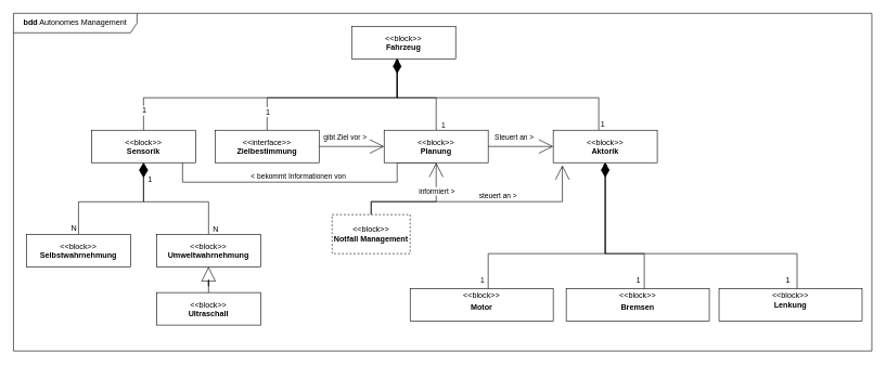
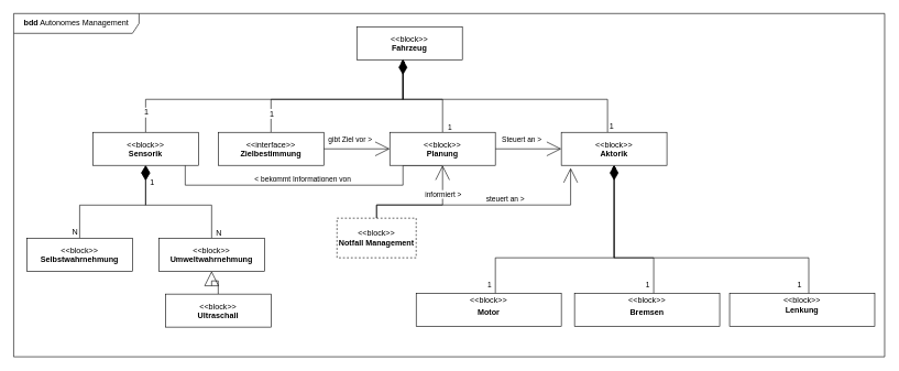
  <mxCell id="0" />
  <mxCell id="1" parent="0" />
  <mxCell id="2" value="&lt;p&gt;&amp;lt;&amp;lt;block&amp;gt;&amp;gt;&lt;br&gt;&lt;b&gt;Fahrzeug&lt;/b&gt;&lt;/p&gt;" style="shape=rect;html=1;overflow=fill;whiteSpace=wrap;align=center;" parent="1" vertex="1"><mxGeometry x="540" y="40" width="160" height="50" as="geometry" /></mxCell>
  <mxCell id="3" style="rounded=0;orthogonalLoop=1;jettySize=auto;html=1;endArrow=diamondThin;endFill=1;edgeStyle=orthogonalEdgeStyle;" parent="1" source="7" target="2" edge="1"><mxGeometry relative="1" as="geometry"><Array as="points"><mxPoint x="410" y="150" /><mxPoint x="610" y="150" /></Array></mxGeometry></mxCell>
  <mxCell id="4" value="1" style="edgeLabel;html=1;align=center;verticalAlign=middle;resizable=0;points=[];fontSize=12;" parent="3" vertex="1" connectable="0"><mxGeometry x="-0.728" y="-2" relative="1" as="geometry"><mxPoint x="-2" y="13" as="offset" /></mxGeometry></mxCell>
  <mxCell id="5" style="edgeStyle=none;rounded=0;orthogonalLoop=1;jettySize=auto;html=1;fontSize=12;endArrow=open;endFill=0;endSize=20;" parent="1" source="7" target="37" edge="1"><mxGeometry relative="1" as="geometry" /></mxCell>
  <mxCell id="6" value="gibt Ziel vor &amp;gt;" style="edgeLabel;html=1;align=center;verticalAlign=middle;resizable=0;points=[];" parent="5" vertex="1" connectable="0"><mxGeometry x="-0.372" y="1" relative="1" as="geometry"><mxPoint x="8" y="-14" as="offset" /></mxGeometry></mxCell>
  <mxCell id="7" value="&lt;p&gt;&amp;lt;&amp;lt;interface&amp;gt;&amp;gt;&lt;br&gt;&lt;b&gt;Zielbestimmung&lt;/b&gt;&lt;/p&gt;" style="shape=rect;html=1;overflow=fill;whiteSpace=wrap;align=center;" parent="1" vertex="1"><mxGeometry x="330" y="200" width="160" height="50" as="geometry" /></mxCell>
  <mxCell id="8" style="rounded=0;orthogonalLoop=1;jettySize=auto;html=1;endArrow=diamondThin;endFill=1;edgeStyle=orthogonalEdgeStyle;" parent="1" source="10" edge="1"><mxGeometry relative="1" as="geometry"><mxPoint x="610" y="90" as="targetPoint" /><Array as="points"><mxPoint x="920" y="150" /><mxPoint x="610" y="150" /><mxPoint x="610" y="90" /></Array></mxGeometry></mxCell>
  <mxCell id="9" value="1" style="edgeLabel;html=1;align=center;verticalAlign=middle;resizable=0;points=[];fontSize=12;" parent="8" vertex="1" connectable="0"><mxGeometry x="-0.592" y="-2" relative="1" as="geometry"><mxPoint x="41" y="42" as="offset" /></mxGeometry></mxCell>
  <mxCell id="10" value="&lt;p&gt;&amp;lt;&amp;lt;block&amp;gt;&amp;gt;&lt;br&gt;&lt;b&gt;Aktorik&lt;/b&gt;&lt;/p&gt;" style="shape=rect;html=1;overflow=fill;whiteSpace=wrap;align=center;" parent="1" vertex="1"><mxGeometry x="850" y="200" width="160" height="50" as="geometry" /></mxCell>
  <mxCell id="11" style="edgeStyle=orthogonalEdgeStyle;rounded=0;orthogonalLoop=1;jettySize=auto;html=1;endArrow=diamondThin;endFill=1;" parent="1" source="14" target="10" edge="1"><mxGeometry relative="1" as="geometry"><mxPoint x="653.75" y="460" as="sourcePoint" /><Array as="points"><mxPoint x="750" y="390" /><mxPoint x="930" y="390" /></Array></mxGeometry></mxCell>
  <mxCell id="12" value="1" style="edgeLabel;html=1;align=center;verticalAlign=middle;resizable=0;points=[];fontSize=12;" parent="11" vertex="1" connectable="0"><mxGeometry x="-0.368" y="1" relative="1" as="geometry"><mxPoint x="-31" y="61" as="offset" /></mxGeometry></mxCell>
  <mxCell id="13" value="1" style="edgeLabel;html=1;align=center;verticalAlign=middle;resizable=0;points=[];" vertex="1" connectable="0" parent="11"><mxGeometry x="-0.738" y="3" relative="1" as="geometry"><mxPoint x="-7" y="35" as="offset" /></mxGeometry></mxCell>
  <mxCell id="14" value="&lt;p style=&quot;margin:0px;margin-top:4px;text-align:center;&quot;&gt;&amp;lt;&amp;lt;block&amp;gt;&amp;gt;&lt;/p&gt;&lt;p style=&quot;margin:0px;margin-top:4px;text-align:center;&quot;&gt;&lt;b&gt;Motor&lt;/b&gt;&lt;/p&gt;" style="shape=rect;html=1;overflow=fill;verticalAlign=top;align=left;whiteSpace=wrap;fontSize=12;" parent="1" vertex="1"><mxGeometry x="630" y="444" width="220" height="50" as="geometry" /></mxCell>
  <mxCell id="15" style="edgeStyle=orthogonalEdgeStyle;rounded=0;orthogonalLoop=1;jettySize=auto;html=1;fontSize=12;endArrow=diamondThin;endFill=1;" parent="1" source="17" target="10" edge="1"><mxGeometry relative="1" as="geometry"><Array as="points"><mxPoint x="990" y="390" /><mxPoint x="930" y="390" /></Array></mxGeometry></mxCell>
  <mxCell id="16" value="1" style="edgeLabel;html=1;align=center;verticalAlign=middle;resizable=0;points=[];" parent="15" vertex="1" connectable="0"><mxGeometry x="-0.634" y="-1" relative="1" as="geometry"><mxPoint x="-11" y="32" as="offset" /></mxGeometry></mxCell>
  <mxCell id="17" value="&lt;p style=&quot;margin:0px;margin-top:4px;text-align:center;&quot;&gt;&amp;lt;&amp;lt;block&amp;gt;&amp;gt;&lt;/p&gt;&lt;p style=&quot;margin:0px;margin-top:4px;text-align:center;&quot;&gt;&lt;b&gt;Bremsen&lt;/b&gt;&lt;/p&gt;" style="shape=rect;html=1;overflow=fill;verticalAlign=top;align=left;whiteSpace=wrap;fontSize=12;" parent="1" vertex="1"><mxGeometry x="870" y="444" width="220" height="50" as="geometry" /></mxCell>
  <mxCell id="18" style="edgeStyle=orthogonalEdgeStyle;rounded=0;orthogonalLoop=1;jettySize=auto;html=1;fontSize=12;endArrow=diamondThin;endFill=1;endSize=20;" parent="1" source="20" edge="1"><mxGeometry relative="1" as="geometry"><mxPoint x="930" y="250" as="targetPoint" /><Array as="points"><mxPoint x="1225" y="390" /><mxPoint x="930" y="390" /></Array></mxGeometry></mxCell>
  <mxCell id="19" value="1" style="edgeLabel;html=1;align=center;verticalAlign=middle;resizable=0;points=[];fontSize=12;" parent="18" vertex="1" connectable="0"><mxGeometry x="-0.687" y="-2" relative="1" as="geometry"><mxPoint x="8" y="42" as="offset" /></mxGeometry></mxCell>
  <mxCell id="20" value="&lt;p style=&quot;margin:0px;margin-top:4px;text-align:center;&quot;&gt;&amp;lt;&amp;lt;block&amp;gt;&amp;gt;&lt;br&gt;&lt;b&gt;Lenkung&lt;/b&gt;&lt;/p&gt;" style="shape=rect;html=1;overflow=fill;verticalAlign=top;align=left;whiteSpace=wrap;fontSize=12;" parent="1" vertex="1"><mxGeometry x="1105" y="444" width="220" height="50" as="geometry" /></mxCell>
  <mxCell id="21" style="edgeStyle=orthogonalEdgeStyle;rounded=0;orthogonalLoop=1;jettySize=auto;html=1;fontSize=12;endArrow=diamondThin;endFill=1;" parent="1" source="25" target="2" edge="1"><mxGeometry relative="1" as="geometry"><Array as="points"><mxPoint x="220" y="150" /><mxPoint x="610" y="150" /></Array></mxGeometry></mxCell>
  <mxCell id="22" value="1" style="edgeLabel;html=1;align=center;verticalAlign=middle;resizable=0;points=[];fontSize=12;" parent="21" vertex="1" connectable="0"><mxGeometry x="-0.852" y="2" relative="1" as="geometry"><mxPoint x="2" y="6" as="offset" /></mxGeometry></mxCell>
  <mxCell id="23" style="edgeStyle=orthogonalEdgeStyle;rounded=0;orthogonalLoop=1;jettySize=auto;html=1;fontSize=12;endArrow=none;endFill=0;entryX=0.5;entryY=1;entryDx=0;entryDy=0;" parent="1" source="25" target="37" edge="1"><mxGeometry relative="1" as="geometry"><Array as="points"><mxPoint x="280" y="280" /><mxPoint x="610" y="280" /></Array></mxGeometry></mxCell>
  <mxCell id="24" value="&amp;lt; bekommt Informationen von" style="edgeLabel;html=1;align=center;verticalAlign=middle;resizable=0;points=[];" parent="23" vertex="1" connectable="0"><mxGeometry x="-0.103" y="1" relative="1" as="geometry"><mxPoint x="5" y="-9" as="offset" /></mxGeometry></mxCell>
  <mxCell id="25" value="&lt;p&gt;&amp;lt;&amp;lt;block&amp;gt;&amp;gt;&lt;br&gt;&lt;b&gt;Sensorik&lt;/b&gt;&lt;/p&gt;" style="shape=rect;html=1;overflow=fill;whiteSpace=wrap;align=center;" parent="1" vertex="1"><mxGeometry x="140" y="200" width="160" height="50" as="geometry" /></mxCell>
  <mxCell id="26" style="edgeStyle=orthogonalEdgeStyle;rounded=0;orthogonalLoop=1;jettySize=auto;html=1;fontSize=12;endArrow=diamondThin;endFill=0;endSize=20;" parent="1" source="28" target="25" edge="1"><mxGeometry relative="1" as="geometry" /></mxCell>
  <mxCell id="27" value="N" style="edgeLabel;html=1;align=center;verticalAlign=middle;resizable=0;points=[];fontSize=12;" parent="26" vertex="1" connectable="0"><mxGeometry x="-0.498" relative="1" as="geometry"><mxPoint x="-10" y="40" as="offset" /></mxGeometry></mxCell>
  <mxCell id="28" value="&lt;p&gt;&amp;lt;&amp;lt;block&amp;gt;&amp;gt;&lt;br&gt;&lt;b&gt;Selbstwahrnehmung&lt;/b&gt;&lt;/p&gt;&lt;p&gt;&lt;b&gt;{abstract}&lt;/b&gt;&lt;/p&gt;" style="shape=rect;html=1;overflow=fill;whiteSpace=wrap;align=center;" parent="1" vertex="1"><mxGeometry x="40" y="360.34" width="160" height="50" as="geometry" /></mxCell>
  <mxCell id="29" style="edgeStyle=orthogonalEdgeStyle;rounded=0;orthogonalLoop=1;jettySize=auto;html=1;fontSize=12;endArrow=diamondThin;endFill=1;entryX=0.5;entryY=1;entryDx=0;entryDy=0;endSize=20;" parent="1" source="32" target="25" edge="1"><mxGeometry relative="1" as="geometry" /></mxCell>
  <mxCell id="30" value="N" style="edgeLabel;html=1;align=center;verticalAlign=middle;resizable=0;points=[];fontSize=12;" parent="29" vertex="1" connectable="0"><mxGeometry x="-0.542" y="3" relative="1" as="geometry"><mxPoint x="13" y="40" as="offset" /></mxGeometry></mxCell>
  <mxCell id="31" value="1" style="edgeLabel;html=1;align=center;verticalAlign=middle;resizable=0;points=[];fontSize=12;" parent="29" vertex="1" connectable="0"><mxGeometry x="0.355" y="-2" relative="1" as="geometry"><mxPoint x="2" y="-33" as="offset" /></mxGeometry></mxCell>
  <mxCell id="32" value="&lt;p&gt;&amp;lt;&amp;lt;block&amp;gt;&amp;gt;&lt;br&gt;&lt;b&gt;Umweltwahrnehmung&lt;/b&gt;&lt;/p&gt;" style="shape=rect;html=1;overflow=fill;whiteSpace=wrap;align=center;" parent="1" vertex="1"><mxGeometry x="240" y="360.34" width="160" height="50" as="geometry" /></mxCell>
  <mxCell id="33" style="edgeStyle=orthogonalEdgeStyle;rounded=0;orthogonalLoop=1;jettySize=auto;html=1;fontSize=12;endArrow=diamondThin;endFill=1;strokeWidth=1;endSize=20;" parent="1" source="37" target="2" edge="1"><mxGeometry relative="1" as="geometry"><Array as="points"><mxPoint x="670" y="150" /><mxPoint x="610" y="150" /></Array></mxGeometry></mxCell>
  <mxCell id="34" value="1" style="edgeLabel;html=1;align=center;verticalAlign=middle;resizable=0;points=[];" parent="33" vertex="1" connectable="0"><mxGeometry x="-0.907" y="-1" relative="1" as="geometry"><mxPoint x="9" as="offset" /></mxGeometry></mxCell>
  <mxCell id="35" style="edgeStyle=none;rounded=0;orthogonalLoop=1;jettySize=auto;html=1;fontSize=12;endArrow=open;endFill=0;endSize=20;" parent="1" source="37" target="10" edge="1"><mxGeometry relative="1" as="geometry" /></mxCell>
  <mxCell id="36" value="Steuert an &amp;gt;" style="edgeLabel;html=1;align=center;verticalAlign=middle;resizable=0;points=[];" parent="35" vertex="1" connectable="0"><mxGeometry x="-0.22" y="3" relative="1" as="geometry"><mxPoint y="-12" as="offset" /></mxGeometry></mxCell>
  <mxCell id="37" value="&lt;p&gt;&amp;lt;&amp;lt;block&amp;gt;&amp;gt;&lt;br&gt;&lt;b&gt;Planung&lt;/b&gt;&lt;/p&gt;" style="shape=rect;html=1;overflow=fill;whiteSpace=wrap;align=center;" parent="1" vertex="1"><mxGeometry x="590" y="200" width="160" height="50" as="geometry" /></mxCell>
  <mxCell id="38" value="&lt;b&gt;bdd&lt;/b&gt; Autonomes Management" style="shape=umlFrame;whiteSpace=wrap;html=1;width=190;height=30;" parent="1" vertex="1"><mxGeometry x="20" y="20" width="1320" height="520" as="geometry" /></mxCell>
  <mxCell id="39" style="edgeStyle=orthogonalEdgeStyle;rounded=0;orthogonalLoop=1;jettySize=auto;html=1;endArrow=block;endFill=0;endSize=20;" parent="1" source="40" target="32" edge="1"><mxGeometry relative="1" as="geometry" /></mxCell>
- <mxCell id="40" value="&lt;p&gt;&amp;lt;&amp;lt;block&amp;gt;&amp;gt;&lt;br&gt;&lt;b&gt;Ultraschall&lt;/b&gt;&lt;/p&gt;" style="shape=rect;html=1;overflow=fill;whiteSpace=wrap;align=center;" parent="1" vertex="1"><mxGeometry x="240" y="450" width="160" height="50" as="geometry" /></mxCell>
+ <mxCell id="40" value="&lt;p&gt;&amp;lt;&amp;lt;block&amp;gt;&amp;gt;&lt;br&gt;&lt;b&gt;Ultraschall&lt;/b&gt;&lt;/p&gt;" style="shape=rect;html=1;overflow=fill;whiteSpace=wrap;align=center;" parent="1" vertex="1"><mxGeometry x="250" y="445" width="160" height="50" as="geometry" /></mxCell>
  <mxCell id="41" style="edgeStyle=orthogonalEdgeStyle;rounded=0;orthogonalLoop=1;jettySize=auto;html=1;entryX=0.088;entryY=1.08;entryDx=0;entryDy=0;entryPerimeter=0;endArrow=open;endFill=0;endSize=20;strokeWidth=1;" parent="1" source="45" target="10" edge="1"><mxGeometry relative="1" as="geometry"><Array as="points"><mxPoint x="570" y="310" /><mxPoint x="864" y="310" /></Array></mxGeometry></mxCell>
  <mxCell id="42" value="steuert an &amp;gt;" style="edgeLabel;html=1;align=center;verticalAlign=middle;resizable=0;points=[];" parent="41" vertex="1" connectable="0"><mxGeometry x="0.156" y="4" relative="1" as="geometry"><mxPoint y="-6" as="offset" /></mxGeometry></mxCell>
  <mxCell id="43" style="edgeStyle=orthogonalEdgeStyle;rounded=0;orthogonalLoop=1;jettySize=auto;html=1;endArrow=open;endFill=0;endSize=20;strokeWidth=1;" parent="1" source="45" target="37" edge="1"><mxGeometry relative="1" as="geometry"><Array as="points"><mxPoint x="570" y="310" /><mxPoint x="670" y="310" /></Array></mxGeometry></mxCell>
  <mxCell id="44" value="informiert &amp;gt;" style="edgeLabel;html=1;align=center;verticalAlign=middle;resizable=0;points=[];" parent="43" vertex="1" connectable="0"><mxGeometry x="0.522" y="-2" relative="1" as="geometry"><mxPoint x="-2" as="offset" /></mxGeometry></mxCell>
  <mxCell id="45" value="&amp;lt;&amp;lt;block&amp;gt;&amp;gt;&lt;br&gt;&lt;b&gt;Notfall Management&lt;/b&gt;" style="rounded=0;whiteSpace=wrap;html=1;dashed=1;" parent="1" vertex="1"><mxGeometry x="510" y="330" width="120" height="60" as="geometry" /></mxCell>
